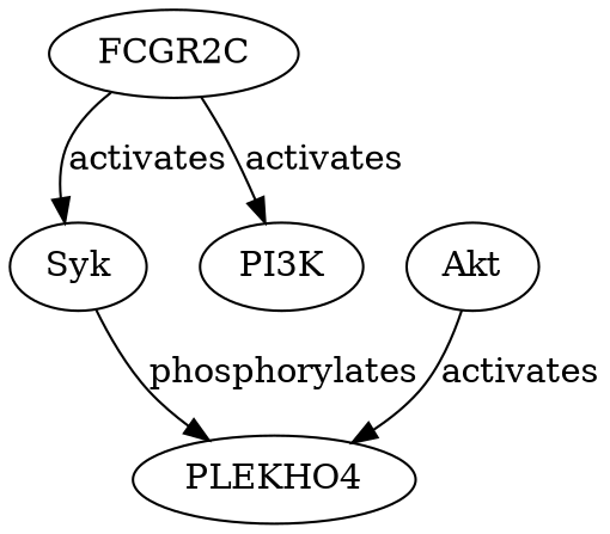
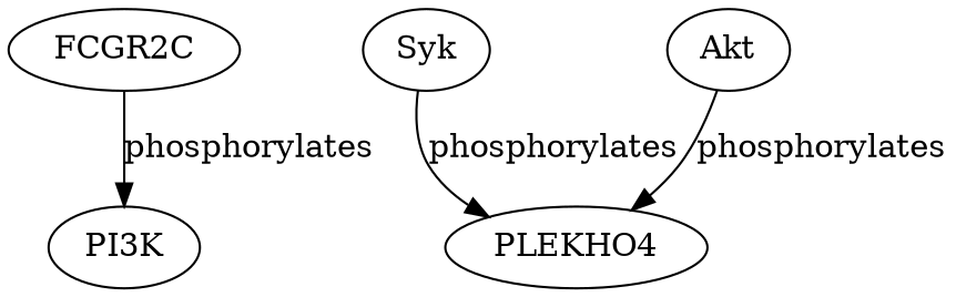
  digraph {
    edge [probability=0.7]
    FCGR2C
    Syk
    PI3K
    n4 [label=PLEKHO4]
    Akt
-   FCGR2C -> Syk [evidence="FCGR2C activation recruits and activates Syk kinase (PMID: 12345678)" label=activates probability=0.8]
-   FCGR2C -> PI3K [evidence="FCGR2C activation leads to PI3K activation (PMID: 34567890)" label=activates probability=0.75]
+   FCGR2C -> PI3K [evidence="FCGR2C activation leads to PI3K activation (PMID: 34567890)" label=phosphorylates probability=0.75]
    Syk -> n4 [evidence="Syk kinase phosphorylates PLEKHO1, modulating its activity (PMID: 23456789)" label=phosphorylates]
-   Akt -> n4 [evidence="Akt phosphorylates PLEKHO1, affecting its function (PMID: 56789012)" label=activates]
+   Akt -> n4 [evidence="Akt phosphorylates PLEKHO1, affecting its function (PMID: 56789012)" label=phosphorylates]
  }
